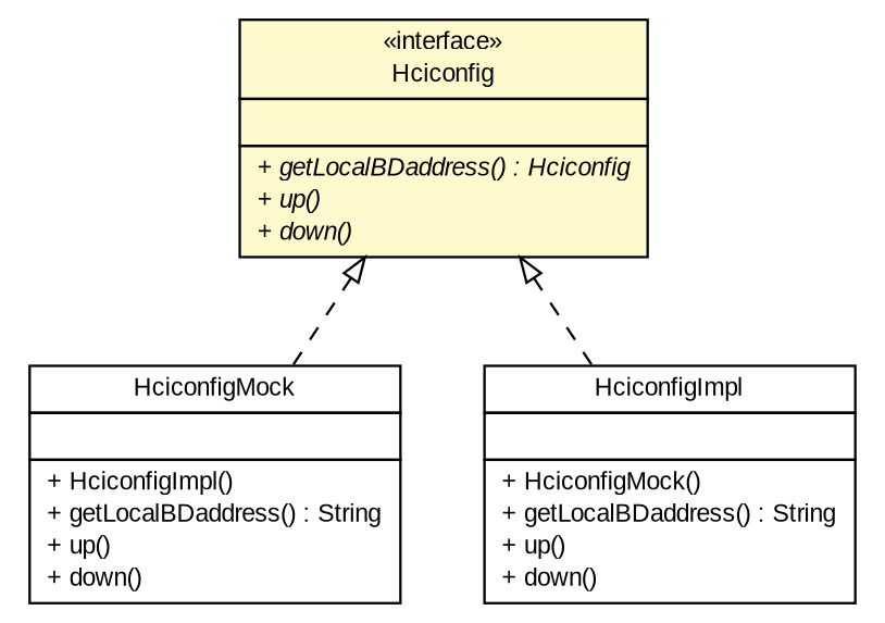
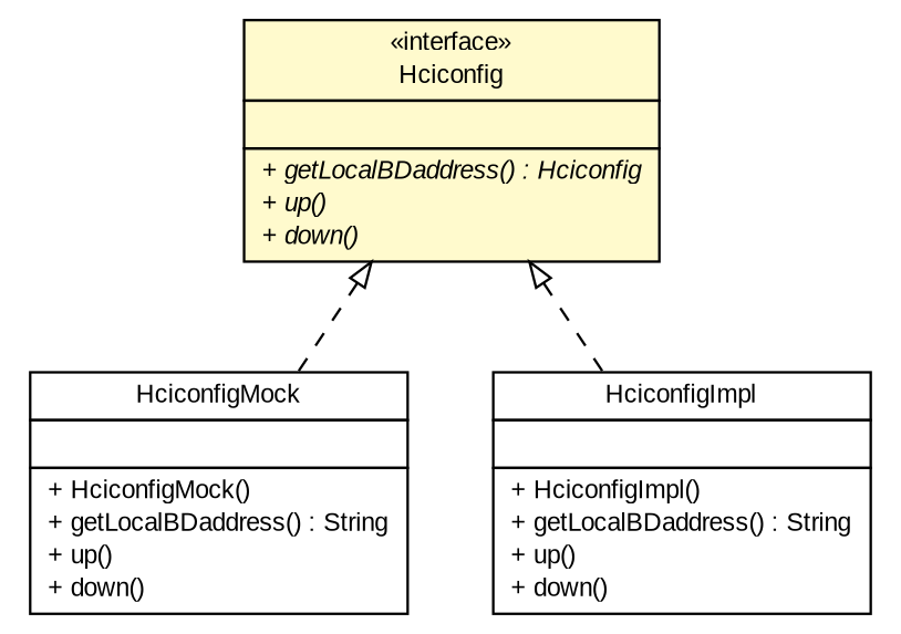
  digraph {
    nodesep=0.25
    ranksep=0.5
    node [fontcolor=black fontname=arial fontsize=10.0 shape=plaintext]
    edge [arrowtail=empty dir=back fontname=arial fontsize=10 headport=p labelfontname=arial labelfontsize=10 style=dashed tailport=p]
-   n1 [label=<<table title="de.fhg.fit.biomos.sensorplatform.tools.HciconfigMock" border="0" cellborder="1" cellspacing="0" cellpadding="2" port="p" href="./HciconfigMock.html"> 		<tr><td><table border="0" cellspacing="0" cellpadding="1"> <tr><td align="center" balign="center"> HciconfigMock </td></tr> 		</table></td></tr> 		<tr><td><table border="0" cellspacing="0" cellpadding="1"> <tr><td align="left" balign="left">  </td></tr> 		</table></td></tr> 		<tr><td><table border="0" cellspacing="0" cellpadding="1"> <tr><td align="left" balign="left"> + HciconfigImpl() </td></tr> <tr><td align="left" balign="left"> + getLocalBDaddress() : String </td></tr> <tr><td align="left" balign="left"> + up() </td></tr> <tr><td align="left" balign="left"> + down() </td></tr> 		</table></td></tr> 		</table>>]
-   n2 [label=<<table title="de.fhg.fit.biomos.sensorplatform.tools.HciconfigImpl" border="0" cellborder="1" cellspacing="0" cellpadding="2" port="p" href="./HciconfigImpl.html"> 		<tr><td><table border="0" cellspacing="0" cellpadding="1"> <tr><td align="center" balign="center"> HciconfigImpl </td></tr> 		</table></td></tr> 		<tr><td><table border="0" cellspacing="0" cellpadding="1"> <tr><td align="left" balign="left">  </td></tr> 		</table></td></tr> 		<tr><td><table border="0" cellspacing="0" cellpadding="1"> <tr><td align="left" balign="left"> + HciconfigMock() </td></tr> <tr><td align="left" balign="left"> + getLocalBDaddress() : String </td></tr> <tr><td align="left" balign="left"> + up() </td></tr> <tr><td align="left" balign="left"> + down() </td></tr> 		</table></td></tr> 		</table>>]
+   n1 [label=<<table title="de.fhg.fit.biomos.sensorplatform.tools.HciconfigMock" border="0" cellborder="1" cellspacing="0" cellpadding="2" port="p" href="./HciconfigMock.html"> 		<tr><td><table border="0" cellspacing="0" cellpadding="1"> <tr><td align="center" balign="center"> HciconfigMock </td></tr> 		</table></td></tr> 		<tr><td><table border="0" cellspacing="0" cellpadding="1"> <tr><td align="left" balign="left">  </td></tr> 		</table></td></tr> 		<tr><td><table border="0" cellspacing="0" cellpadding="1"> <tr><td align="left" balign="left"> + HciconfigMock() </td></tr> <tr><td align="left" balign="left"> + getLocalBDaddress() : String </td></tr> <tr><td align="left" balign="left"> + up() </td></tr> <tr><td align="left" balign="left"> + down() </td></tr> 		</table></td></tr> 		</table>>]
+   n2 [label=<<table title="de.fhg.fit.biomos.sensorplatform.tools.HciconfigImpl" border="0" cellborder="1" cellspacing="0" cellpadding="2" port="p" href="./HciconfigImpl.html"> 		<tr><td><table border="0" cellspacing="0" cellpadding="1"> <tr><td align="center" balign="center"> HciconfigImpl </td></tr> 		</table></td></tr> 		<tr><td><table border="0" cellspacing="0" cellpadding="1"> <tr><td align="left" balign="left">  </td></tr> 		</table></td></tr> 		<tr><td><table border="0" cellspacing="0" cellpadding="1"> <tr><td align="left" balign="left"> + HciconfigImpl() </td></tr> <tr><td align="left" balign="left"> + getLocalBDaddress() : String </td></tr> <tr><td align="left" balign="left"> + up() </td></tr> <tr><td align="left" balign="left"> + down() </td></tr> 		</table></td></tr> 		</table>>]
    n3 [label=<<table title="de.fhg.fit.biomos.sensorplatform.tools.Hciconfig" border="0" cellborder="1" cellspacing="0" cellpadding="2" port="p" bgcolor="lemonChiffon" href="./Hciconfig.html"> 		<tr><td><table border="0" cellspacing="0" cellpadding="1"> <tr><td align="center" balign="center"> &#171;interface&#187; </td></tr> <tr><td align="center" balign="center"> Hciconfig </td></tr> 		</table></td></tr> 		<tr><td><table border="0" cellspacing="0" cellpadding="1"> <tr><td align="left" balign="left">  </td></tr> 		</table></td></tr> 		<tr><td><table border="0" cellspacing="0" cellpadding="1"> <tr><td align="left" balign="left"><font face="arial italic" point-size="10.0"> + getLocalBDaddress() : Hciconfig </font></td></tr> <tr><td align="left" balign="left"><font face="arial italic" point-size="10.0"> + up() </font></td></tr> <tr><td align="left" balign="left"><font face="arial italic" point-size="10.0"> + down() </font></td></tr> 		</table></td></tr> 		</table>>]
    n3 -> n1
    n3 -> n2
  }
